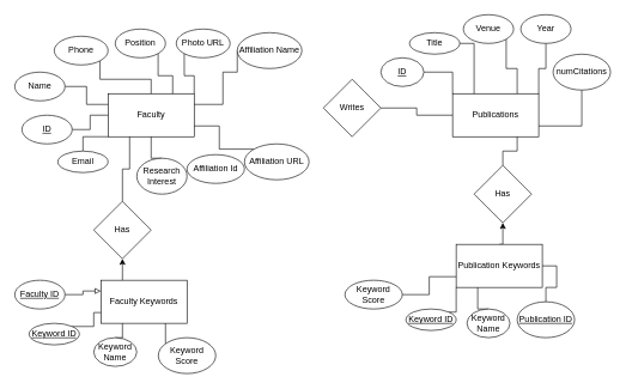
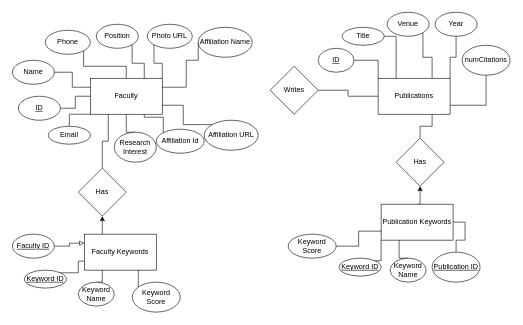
  <mxCell id="0" />
  <mxCell id="1" parent="0" />
  <mxCell id="2" value="Faculty" style="rounded=0;whiteSpace=wrap;html=1;" vertex="1" parent="1"><mxGeometry x="150" y="130" width="120" height="60" as="geometry" /></mxCell>
  <mxCell id="3" style="edgeStyle=orthogonalEdgeStyle;rounded=0;orthogonalLoop=1;jettySize=auto;html=1;exitX=1;exitY=0.5;exitDx=0;exitDy=0;entryX=0;entryY=0.25;entryDx=0;entryDy=0;endArrow=none;endFill=0;" edge="1" parent="1" source="4" target="2"><mxGeometry relative="1" as="geometry" /></mxCell>
  <mxCell id="4" value="Name" style="ellipse;whiteSpace=wrap;html=1;" vertex="1" parent="1"><mxGeometry x="20" y="100" width="70" height="40" as="geometry" /></mxCell>
  <mxCell id="5" style="edgeStyle=orthogonalEdgeStyle;rounded=0;orthogonalLoop=1;jettySize=auto;html=1;exitX=1;exitY=1;exitDx=0;exitDy=0;entryX=0.75;entryY=0;entryDx=0;entryDy=0;endArrow=none;endFill=0;" edge="1" parent="1" source="6" target="2"><mxGeometry relative="1" as="geometry" /></mxCell>
  <mxCell id="6" value="Position" style="ellipse;whiteSpace=wrap;html=1;" vertex="1" parent="1"><mxGeometry x="160" y="40" width="70" height="40" as="geometry" /></mxCell>
  <mxCell id="7" style="edgeStyle=orthogonalEdgeStyle;rounded=0;orthogonalLoop=1;jettySize=auto;html=1;exitX=0.5;exitY=0;exitDx=0;exitDy=0;entryX=0.5;entryY=1;entryDx=0;entryDy=0;endArrow=none;endFill=0;" edge="1" parent="1" source="8" target="2"><mxGeometry relative="1" as="geometry" /></mxCell>
  <mxCell id="8" value="Research Interest" style="ellipse;whiteSpace=wrap;html=1;" vertex="1" parent="1"><mxGeometry x="190" y="220" width="70" height="50" as="geometry" /></mxCell>
  <mxCell id="9" style="edgeStyle=orthogonalEdgeStyle;rounded=0;orthogonalLoop=1;jettySize=auto;html=1;exitX=0.5;exitY=0;exitDx=0;exitDy=0;entryX=0;entryY=1;entryDx=0;entryDy=0;endArrow=none;endFill=0;" edge="1" parent="1" source="10" target="2"><mxGeometry relative="1" as="geometry" /></mxCell>
  <mxCell id="10" value="Email" style="ellipse;whiteSpace=wrap;html=1;" vertex="1" parent="1"><mxGeometry x="80" y="210" width="70" height="30" as="geometry" /></mxCell>
  <mxCell id="11" style="edgeStyle=orthogonalEdgeStyle;rounded=0;orthogonalLoop=1;jettySize=auto;html=1;exitX=1;exitY=1;exitDx=0;exitDy=0;entryX=0.5;entryY=0;entryDx=0;entryDy=0;endArrow=none;endFill=0;" edge="1" parent="1" source="12" target="2"><mxGeometry relative="1" as="geometry" /></mxCell>
  <mxCell id="12" value="Phone" style="ellipse;whiteSpace=wrap;html=1;" vertex="1" parent="1"><mxGeometry x="75" y="50" width="75" height="40" as="geometry" /></mxCell>
  <mxCell id="13" style="edgeStyle=orthogonalEdgeStyle;rounded=0;orthogonalLoop=1;jettySize=auto;html=1;exitX=0;exitY=1;exitDx=0;exitDy=0;entryX=1;entryY=0;entryDx=0;entryDy=0;endArrow=none;endFill=0;" edge="1" parent="1" source="14" target="2"><mxGeometry relative="1" as="geometry" /></mxCell>
  <mxCell id="14" value="Photo URL" style="ellipse;whiteSpace=wrap;html=1;" vertex="1" parent="1"><mxGeometry x="245" y="40" width="75" height="40" as="geometry" /></mxCell>
  <mxCell id="15" style="edgeStyle=orthogonalEdgeStyle;rounded=0;orthogonalLoop=1;jettySize=auto;html=1;exitX=1;exitY=0.5;exitDx=0;exitDy=0;entryX=0;entryY=0.5;entryDx=0;entryDy=0;endArrow=none;endFill=0;" edge="1" parent="1" source="16" target="2"><mxGeometry relative="1" as="geometry" /></mxCell>
  <mxCell id="16" value="&lt;u&gt;ID&lt;/u&gt;" style="ellipse;whiteSpace=wrap;html=1;" vertex="1" parent="1"><mxGeometry x="30" y="160" width="70" height="40" as="geometry" /></mxCell>
+ <mxCell id="17" style="edgeStyle=orthogonalEdgeStyle;rounded=0;orthogonalLoop=1;jettySize=auto;html=1;exitX=0;exitY=0;exitDx=0;exitDy=0;entryX=0.75;entryY=1;entryDx=0;entryDy=0;endArrow=none;endFill=0;" edge="1" parent="1" source="18" target="2"><mxGeometry relative="1" as="geometry" /></mxCell>
  <mxCell id="18" value="Affiliation Id" style="ellipse;whiteSpace=wrap;html=1;" vertex="1" parent="1"><mxGeometry x="260" y="215" width="80" height="40" as="geometry" /></mxCell>
  <mxCell id="19" style="edgeStyle=orthogonalEdgeStyle;rounded=0;orthogonalLoop=1;jettySize=auto;html=1;exitX=0;exitY=0.5;exitDx=0;exitDy=0;entryX=1;entryY=0.25;entryDx=0;entryDy=0;endArrow=none;endFill=0;" edge="1" parent="1" source="20" target="2"><mxGeometry relative="1" as="geometry"><Array as="points"><mxPoint x="330" y="100" /><mxPoint x="310" y="100" /><mxPoint x="310" y="145" /></Array></mxGeometry></mxCell>
  <mxCell id="20" value="Affiliation Name" style="ellipse;whiteSpace=wrap;html=1;" vertex="1" parent="1"><mxGeometry x="330" y="45" width="90" height="50" as="geometry" /></mxCell>
  <mxCell id="21" style="edgeStyle=orthogonalEdgeStyle;rounded=0;orthogonalLoop=1;jettySize=auto;html=1;exitX=0;exitY=0;exitDx=0;exitDy=0;entryX=1;entryY=0.75;entryDx=0;entryDy=0;endArrow=none;endFill=0;" edge="1" parent="1" source="22" target="2"><mxGeometry relative="1" as="geometry" /></mxCell>
  <mxCell id="22" value="Affiliation URL" style="ellipse;whiteSpace=wrap;html=1;" vertex="1" parent="1"><mxGeometry x="340" y="200" width="90" height="50" as="geometry" /></mxCell>
  <mxCell id="23" style="edgeStyle=orthogonalEdgeStyle;rounded=0;orthogonalLoop=1;jettySize=auto;html=1;exitX=0.25;exitY=0;exitDx=0;exitDy=0;entryX=0.5;entryY=1;entryDx=0;entryDy=0;endArrow=classic;endFill=1;" edge="1" parent="1" source="24" target="39"><mxGeometry relative="1" as="geometry" /></mxCell>
  <mxCell id="24" value="Faculty Keywords" style="rounded=0;whiteSpace=wrap;html=1;" vertex="1" parent="1"><mxGeometry x="140" y="390" width="120" height="60" as="geometry" /></mxCell>
  <mxCell id="25" style="edgeStyle=orthogonalEdgeStyle;rounded=0;orthogonalLoop=1;jettySize=auto;html=1;exitX=1;exitY=0.5;exitDx=0;exitDy=0;entryX=0;entryY=0.25;entryDx=0;entryDy=0;endArrow=block;endFill=0;" edge="1" parent="1" source="26" target="24"><mxGeometry relative="1" as="geometry" /></mxCell>
  <mxCell id="26" value="&lt;u&gt;Faculty ID&lt;/u&gt;" style="ellipse;whiteSpace=wrap;html=1;" vertex="1" parent="1"><mxGeometry x="20" y="390" width="70" height="40" as="geometry" /></mxCell>
  <mxCell id="27" style="edgeStyle=orthogonalEdgeStyle;rounded=0;orthogonalLoop=1;jettySize=auto;html=1;exitX=1;exitY=0;exitDx=0;exitDy=0;entryX=0;entryY=0.75;entryDx=0;entryDy=0;endArrow=none;endFill=0;" edge="1" parent="1" source="28" target="24"><mxGeometry relative="1" as="geometry" /></mxCell>
  <mxCell id="28" value="&lt;u&gt;Keyword ID&lt;/u&gt;" style="ellipse;whiteSpace=wrap;html=1;" vertex="1" parent="1"><mxGeometry x="40" y="450" width="70" height="30" as="geometry" /></mxCell>
  <mxCell id="29" style="edgeStyle=orthogonalEdgeStyle;rounded=0;orthogonalLoop=1;jettySize=auto;html=1;exitX=1;exitY=0.5;exitDx=0;exitDy=0;entryX=0;entryY=0;entryDx=0;entryDy=0;endArrow=none;endFill=0;" edge="1" parent="1" source="30" target="35"><mxGeometry relative="1" as="geometry" /></mxCell>
  <mxCell id="30" value="&lt;u&gt;ID&lt;/u&gt;" style="ellipse;whiteSpace=wrap;html=1;" vertex="1" parent="1"><mxGeometry x="530" y="80" width="60" height="40" as="geometry" /></mxCell>
  <mxCell id="31" style="edgeStyle=orthogonalEdgeStyle;rounded=0;orthogonalLoop=1;jettySize=auto;html=1;exitX=1;exitY=0.5;exitDx=0;exitDy=0;entryX=0;entryY=0.5;entryDx=0;entryDy=0;endArrow=none;endFill=0;" edge="1" parent="1" source="32" target="35"><mxGeometry relative="1" as="geometry" /></mxCell>
  <mxCell id="32" value="Writes" style="rhombus;whiteSpace=wrap;html=1;" vertex="1" parent="1"><mxGeometry x="450" y="110" width="80" height="80" as="geometry" /></mxCell>
  <mxCell id="33" style="edgeStyle=orthogonalEdgeStyle;rounded=0;orthogonalLoop=1;jettySize=auto;html=1;exitX=0.5;exitY=0;exitDx=0;exitDy=0;entryX=0.25;entryY=1;entryDx=0;entryDy=0;endArrow=none;endFill=0;" edge="1" parent="1" source="34" target="24"><mxGeometry relative="1" as="geometry" /></mxCell>
  <mxCell id="34" value="Keyword Name" style="ellipse;whiteSpace=wrap;html=1;" vertex="1" parent="1"><mxGeometry x="130" y="470" width="60" height="40" as="geometry" /></mxCell>
  <mxCell id="35" value="Publications" style="rounded=0;whiteSpace=wrap;html=1;" vertex="1" parent="1"><mxGeometry x="630" y="130" width="120" height="60" as="geometry" /></mxCell>
  <mxCell id="36" style="edgeStyle=orthogonalEdgeStyle;rounded=0;orthogonalLoop=1;jettySize=auto;html=1;exitX=0.5;exitY=0;exitDx=0;exitDy=0;entryX=0.5;entryY=1;entryDx=0;entryDy=0;endArrow=classic;endFill=1;" edge="1" parent="1" source="37" target="41"><mxGeometry relative="1" as="geometry" /></mxCell>
  <mxCell id="37" value="Publication Keywords" style="rounded=0;whiteSpace=wrap;html=1;" vertex="1" parent="1"><mxGeometry x="635" y="340" width="120" height="60" as="geometry" /></mxCell>
  <mxCell id="38" style="edgeStyle=orthogonalEdgeStyle;rounded=0;orthogonalLoop=1;jettySize=auto;html=1;exitX=0.5;exitY=0;exitDx=0;exitDy=0;entryX=0.25;entryY=1;entryDx=0;entryDy=0;endArrow=none;endFill=0;" edge="1" parent="1" source="39" target="2"><mxGeometry relative="1" as="geometry" /></mxCell>
  <mxCell id="39" value="Has" style="rhombus;whiteSpace=wrap;html=1;" vertex="1" parent="1"><mxGeometry x="130" y="280" width="80" height="80" as="geometry" /></mxCell>
  <mxCell id="40" style="edgeStyle=orthogonalEdgeStyle;rounded=0;orthogonalLoop=1;jettySize=auto;html=1;exitX=0.5;exitY=0;exitDx=0;exitDy=0;entryX=0.75;entryY=1;entryDx=0;entryDy=0;endArrow=none;endFill=0;" edge="1" parent="1" source="41" target="35"><mxGeometry relative="1" as="geometry" /></mxCell>
  <mxCell id="41" value="Has" style="rhombus;whiteSpace=wrap;html=1;" vertex="1" parent="1"><mxGeometry x="660" y="230" width="80" height="80" as="geometry" /></mxCell>
  <mxCell id="42" style="edgeStyle=orthogonalEdgeStyle;rounded=0;orthogonalLoop=1;jettySize=auto;html=1;exitX=1;exitY=0;exitDx=0;exitDy=0;entryX=0;entryY=1;entryDx=0;entryDy=0;endArrow=none;endFill=0;" edge="1" parent="1" source="43" target="37"><mxGeometry relative="1" as="geometry" /></mxCell>
  <mxCell id="43" value="&lt;u&gt;Keyword ID&lt;/u&gt;" style="ellipse;whiteSpace=wrap;html=1;" vertex="1" parent="1"><mxGeometry x="565" y="430" width="70" height="30" as="geometry" /></mxCell>
  <mxCell id="44" style="edgeStyle=orthogonalEdgeStyle;rounded=0;orthogonalLoop=1;jettySize=auto;html=1;exitX=0.5;exitY=0;exitDx=0;exitDy=0;entryX=0.25;entryY=1;entryDx=0;entryDy=0;endArrow=none;endFill=0;" edge="1" parent="1" source="45" target="37"><mxGeometry relative="1" as="geometry" /></mxCell>
  <mxCell id="45" value="Keyword Name" style="ellipse;whiteSpace=wrap;html=1;" vertex="1" parent="1"><mxGeometry x="650" y="430" width="60" height="40" as="geometry" /></mxCell>
  <mxCell id="46" style="edgeStyle=orthogonalEdgeStyle;rounded=0;orthogonalLoop=1;jettySize=auto;html=1;exitX=0.5;exitY=0;exitDx=0;exitDy=0;entryX=1;entryY=0.5;entryDx=0;entryDy=0;endArrow=none;endFill=0;" edge="1" parent="1" source="47" target="37"><mxGeometry relative="1" as="geometry" /></mxCell>
  <mxCell id="47" value="&lt;u&gt;Publication ID&lt;/u&gt;" style="ellipse;whiteSpace=wrap;html=1;" vertex="1" parent="1"><mxGeometry x="720" y="420" width="80" height="50" as="geometry" /></mxCell>
  <mxCell id="48" style="edgeStyle=orthogonalEdgeStyle;rounded=0;orthogonalLoop=1;jettySize=auto;html=1;exitX=1;exitY=0.5;exitDx=0;exitDy=0;entryX=0.25;entryY=0;entryDx=0;entryDy=0;endArrow=none;endFill=0;" edge="1" parent="1" source="49" target="35"><mxGeometry relative="1" as="geometry" /></mxCell>
  <mxCell id="49" value="Title" style="ellipse;whiteSpace=wrap;html=1;" vertex="1" parent="1"><mxGeometry x="570" y="45" width="70" height="30" as="geometry" /></mxCell>
  <mxCell id="50" style="edgeStyle=orthogonalEdgeStyle;rounded=0;orthogonalLoop=1;jettySize=auto;html=1;exitX=1;exitY=1;exitDx=0;exitDy=0;entryX=0.75;entryY=0;entryDx=0;entryDy=0;endArrow=none;endFill=0;" edge="1" parent="1" source="51" target="35"><mxGeometry relative="1" as="geometry" /></mxCell>
  <mxCell id="51" value="Venue" style="ellipse;whiteSpace=wrap;html=1;" vertex="1" parent="1"><mxGeometry x="645" y="20" width="70" height="40" as="geometry" /></mxCell>
  <mxCell id="52" style="edgeStyle=orthogonalEdgeStyle;rounded=0;orthogonalLoop=1;jettySize=auto;html=1;exitX=0.5;exitY=1;exitDx=0;exitDy=0;entryX=1;entryY=0;entryDx=0;entryDy=0;endArrow=none;endFill=0;" edge="1" parent="1" source="53" target="35"><mxGeometry relative="1" as="geometry" /></mxCell>
  <mxCell id="53" value="Year" style="ellipse;whiteSpace=wrap;html=1;" vertex="1" parent="1"><mxGeometry x="725" y="20" width="70" height="40" as="geometry" /></mxCell>
  <mxCell id="54" style="edgeStyle=orthogonalEdgeStyle;rounded=0;orthogonalLoop=1;jettySize=auto;html=1;exitX=0.5;exitY=1;exitDx=0;exitDy=0;entryX=1;entryY=0.75;entryDx=0;entryDy=0;endArrow=none;endFill=0;" edge="1" parent="1" source="55" target="35"><mxGeometry relative="1" as="geometry" /></mxCell>
  <mxCell id="55" value="numCitations" style="ellipse;whiteSpace=wrap;html=1;" vertex="1" parent="1"><mxGeometry x="770" y="75" width="80" height="50" as="geometry" /></mxCell>
  <mxCell id="56" style="edgeStyle=orthogonalEdgeStyle;rounded=0;orthogonalLoop=1;jettySize=auto;html=1;exitX=0;exitY=0;exitDx=0;exitDy=0;entryX=0.75;entryY=1;entryDx=0;entryDy=0;endArrow=none;endFill=0;" edge="1" parent="1" source="57" target="24"><mxGeometry relative="1" as="geometry" /></mxCell>
  <mxCell id="57" value="Keyword Score" style="ellipse;whiteSpace=wrap;html=1;" vertex="1" parent="1"><mxGeometry x="220" y="470" width="80" height="50" as="geometry" /></mxCell>
  <mxCell id="58" style="edgeStyle=orthogonalEdgeStyle;rounded=0;orthogonalLoop=1;jettySize=auto;html=1;exitX=1;exitY=0.5;exitDx=0;exitDy=0;entryX=0;entryY=0.75;entryDx=0;entryDy=0;endArrow=none;endFill=0;" edge="1" parent="1" source="59" target="37"><mxGeometry relative="1" as="geometry" /></mxCell>
  <mxCell id="59" value="Keyword Score" style="ellipse;whiteSpace=wrap;html=1;" vertex="1" parent="1"><mxGeometry x="480" y="390" width="80" height="40" as="geometry" /></mxCell>
